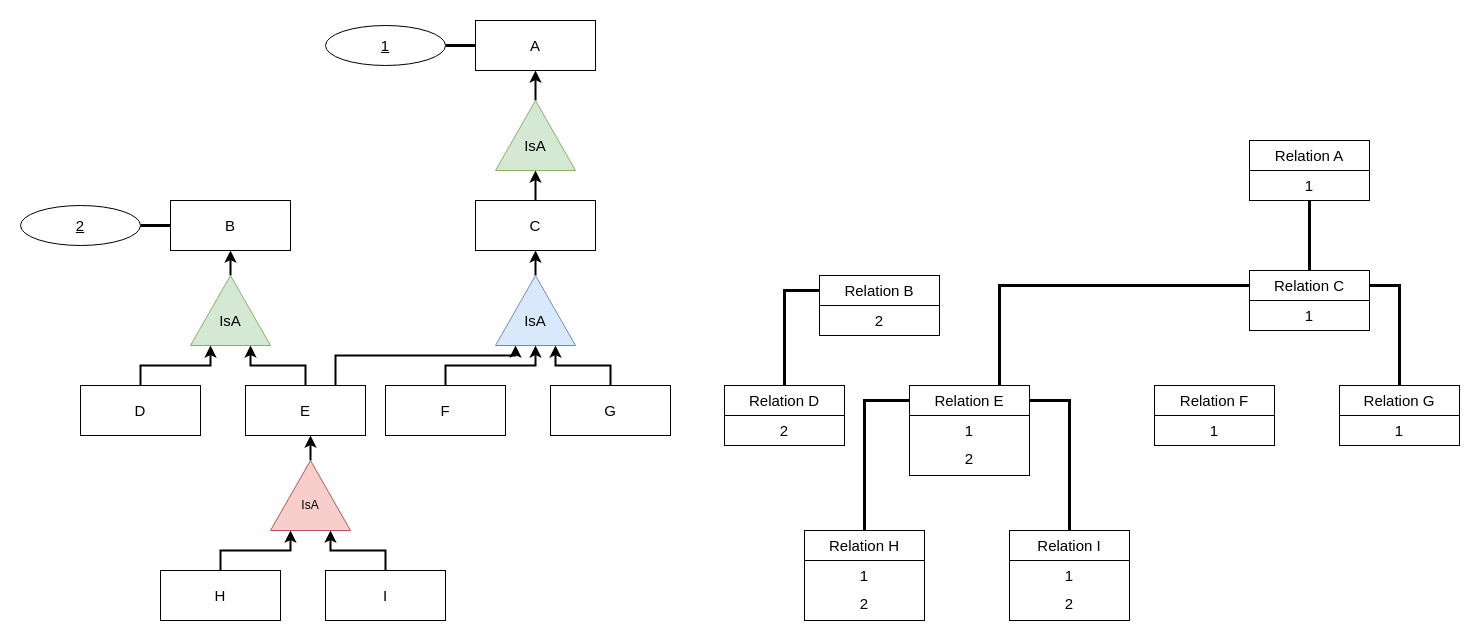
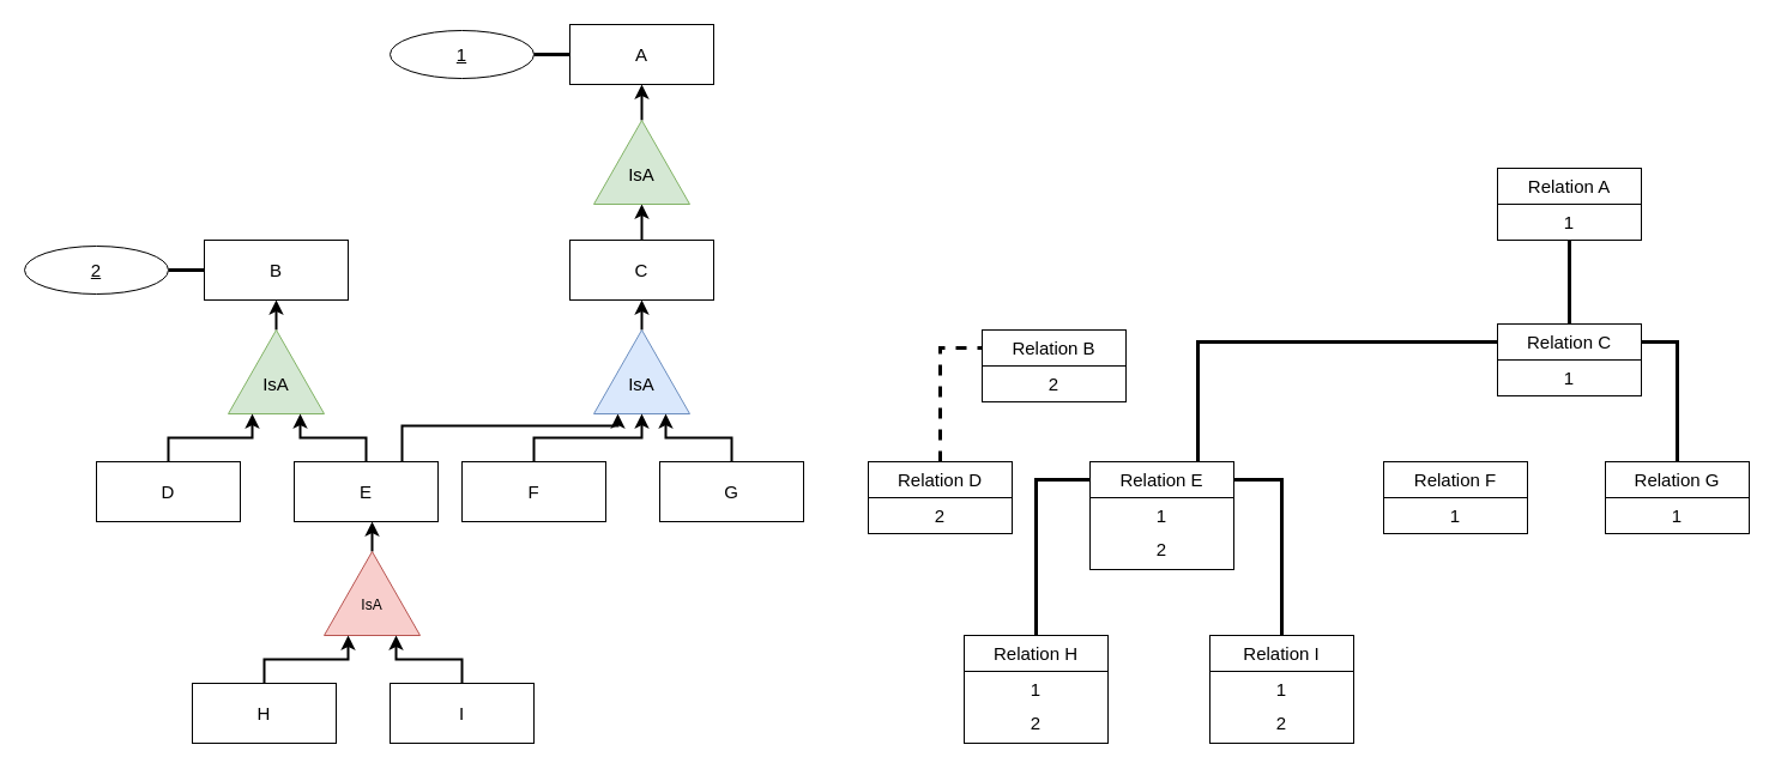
  <mxCell id="0" />
  <mxCell id="1" parent="0" />
  <mxCell id="2" value="" style="rounded=0;whiteSpace=wrap;html=1;" vertex="1" parent="1"><mxGeometry x="819" y="275" width="120" height="30" as="geometry" /></mxCell>
  <mxCell id="3" value="" style="rounded=0;whiteSpace=wrap;html=1;" vertex="1" parent="1"><mxGeometry x="819" y="305" width="120" height="30" as="geometry" /></mxCell>
  <mxCell id="4" value="Relation B" style="text;html=1;strokeColor=none;fillColor=none;align=center;verticalAlign=middle;whiteSpace=wrap;rounded=0;fontSize=15;" vertex="1" parent="1"><mxGeometry x="819" y="275" width="120" height="30" as="geometry" /></mxCell>
  <mxCell id="5" value="2" style="text;html=1;strokeColor=none;fillColor=none;align=center;verticalAlign=middle;whiteSpace=wrap;rounded=0;fontSize=15;" vertex="1" parent="1"><mxGeometry x="819" y="305" width="120" height="30" as="geometry" /></mxCell>
  <mxCell id="6" value="" style="rounded=0;whiteSpace=wrap;html=1;" vertex="1" parent="1"><mxGeometry x="724" y="385" width="120" height="30" as="geometry" /></mxCell>
  <mxCell id="7" value="" style="rounded=0;whiteSpace=wrap;html=1;" vertex="1" parent="1"><mxGeometry x="724" y="415" width="120" height="30" as="geometry" /></mxCell>
- <mxCell id="8" style="edgeStyle=orthogonalEdgeStyle;rounded=0;orthogonalLoop=1;jettySize=auto;html=1;exitX=0.5;exitY=0;exitDx=0;exitDy=0;entryX=0;entryY=0.5;entryDx=0;entryDy=0;fontSize=15;endArrow=none;endFill=0;strokeWidth=3;" edge="1" parent="1" source="9" target="4"><mxGeometry relative="1" as="geometry" /></mxCell>
+ <mxCell id="8" style="edgeStyle=orthogonalEdgeStyle;rounded=0;orthogonalLoop=1;jettySize=auto;html=1;exitX=0.5;exitY=0;exitDx=0;exitDy=0;entryX=0;entryY=0.5;entryDx=0;entryDy=0;fontSize=15;endArrow=none;endFill=0;strokeWidth=3;dashed=1;" edge="1" parent="1" source="9" target="4"><mxGeometry relative="1" as="geometry" /></mxCell>
  <mxCell id="9" value="Relation D" style="text;html=1;strokeColor=none;fillColor=none;align=center;verticalAlign=middle;whiteSpace=wrap;rounded=0;fontSize=15;" vertex="1" parent="1"><mxGeometry x="724" y="385" width="120" height="30" as="geometry" /></mxCell>
  <mxCell id="10" value="2" style="text;html=1;strokeColor=none;fillColor=none;align=center;verticalAlign=middle;whiteSpace=wrap;rounded=0;fontSize=15;" vertex="1" parent="1"><mxGeometry x="724" y="415" width="120" height="30" as="geometry" /></mxCell>
  <mxCell id="11" style="edgeStyle=orthogonalEdgeStyle;rounded=0;orthogonalLoop=1;jettySize=auto;html=1;entryX=0.5;entryY=1;entryDx=0;entryDy=0;strokeWidth=2;fillColor=#d5e8d4;strokeColor=#000000;" edge="1" parent="1" source="12" target="20"><mxGeometry relative="1" as="geometry" /></mxCell>
  <mxCell id="12" value="" style="triangle;whiteSpace=wrap;html=1;rotation=-90;fillColor=#d5e8d4;strokeColor=#82b366;" vertex="1" parent="1"><mxGeometry x="195" y="270" width="70" height="80" as="geometry" /></mxCell>
  <mxCell id="13" value="IsA" style="text;html=1;strokeColor=none;fillColor=none;align=center;verticalAlign=middle;whiteSpace=wrap;rounded=0;fontSize=15;" vertex="1" parent="1"><mxGeometry x="200" y="305" width="60" height="30" as="geometry" /></mxCell>
  <mxCell id="14" style="edgeStyle=orthogonalEdgeStyle;rounded=0;orthogonalLoop=1;jettySize=auto;html=1;entryX=0;entryY=0.25;entryDx=0;entryDy=0;strokeWidth=2;" edge="1" parent="1" source="15" target="12"><mxGeometry relative="1" as="geometry" /></mxCell>
  <mxCell id="15" value="D" style="whiteSpace=wrap;html=1;align=center;fontSize=15;" vertex="1" parent="1"><mxGeometry x="80" y="385" width="120" height="50" as="geometry" /></mxCell>
  <mxCell id="16" style="edgeStyle=orthogonalEdgeStyle;rounded=0;orthogonalLoop=1;jettySize=auto;html=1;entryX=0;entryY=0.75;entryDx=0;entryDy=0;strokeWidth=2;fillColor=#d5e8d4;strokeColor=#000000;" edge="1" parent="1" source="18" target="12"><mxGeometry relative="1" as="geometry" /></mxCell>
  <mxCell id="17" style="edgeStyle=orthogonalEdgeStyle;rounded=0;orthogonalLoop=1;jettySize=auto;html=1;entryX=0;entryY=0.25;entryDx=0;entryDy=0;strokeWidth=2;fillColor=#d5e8d4;strokeColor=#000000;" edge="1" parent="1" source="18" target="29"><mxGeometry relative="1" as="geometry"><Array as="points"><mxPoint x="335" y="355" /><mxPoint x="515" y="355" /></Array></mxGeometry></mxCell>
  <mxCell id="18" value="E" style="whiteSpace=wrap;html=1;align=center;fontSize=15;" vertex="1" parent="1"><mxGeometry x="245" y="385" width="120" height="50" as="geometry" /></mxCell>
  <mxCell id="19" style="edgeStyle=orthogonalEdgeStyle;rounded=0;orthogonalLoop=1;jettySize=auto;html=1;exitX=0;exitY=0.5;exitDx=0;exitDy=0;entryX=1;entryY=0.5;entryDx=0;entryDy=0;endArrow=none;endFill=0;strokeWidth=3;" edge="1" parent="1" source="20" target="45"><mxGeometry relative="1" as="geometry" /></mxCell>
  <mxCell id="20" value="B" style="whiteSpace=wrap;html=1;align=center;fontSize=15;" vertex="1" parent="1"><mxGeometry x="170" y="200" width="120" height="50" as="geometry" /></mxCell>
  <mxCell id="21" style="edgeStyle=orthogonalEdgeStyle;rounded=0;orthogonalLoop=1;jettySize=auto;html=1;entryX=0.5;entryY=1;entryDx=0;entryDy=0;strokeWidth=2;" edge="1" parent="1" source="22"><mxGeometry relative="1" as="geometry"><mxPoint x="310" y="435" as="targetPoint" /></mxGeometry></mxCell>
  <mxCell id="22" value="" style="triangle;whiteSpace=wrap;html=1;rotation=-90;fillColor=#f8cecc;strokeColor=#b85450;" vertex="1" parent="1"><mxGeometry x="275" y="455" width="70" height="80" as="geometry" /></mxCell>
  <mxCell id="23" value="IsA" style="text;html=1;strokeColor=none;fillColor=none;align=center;verticalAlign=middle;whiteSpace=wrap;rounded=0;" vertex="1" parent="1"><mxGeometry x="280" y="490" width="60" height="30" as="geometry" /></mxCell>
  <mxCell id="24" style="edgeStyle=orthogonalEdgeStyle;rounded=0;orthogonalLoop=1;jettySize=auto;html=1;entryX=0;entryY=0.25;entryDx=0;entryDy=0;strokeWidth=2;" edge="1" parent="1" source="25" target="22"><mxGeometry relative="1" as="geometry" /></mxCell>
  <mxCell id="25" value="H" style="whiteSpace=wrap;html=1;align=center;fontSize=15;" vertex="1" parent="1"><mxGeometry x="160" y="570" width="120" height="50" as="geometry" /></mxCell>
  <mxCell id="26" style="edgeStyle=orthogonalEdgeStyle;rounded=0;orthogonalLoop=1;jettySize=auto;html=1;entryX=0;entryY=0.75;entryDx=0;entryDy=0;strokeWidth=2;" edge="1" parent="1" source="27" target="22"><mxGeometry relative="1" as="geometry" /></mxCell>
  <mxCell id="27" value="I" style="whiteSpace=wrap;html=1;align=center;fontSize=15;" vertex="1" parent="1"><mxGeometry x="325" y="570" width="120" height="50" as="geometry" /></mxCell>
  <mxCell id="28" style="edgeStyle=orthogonalEdgeStyle;rounded=0;orthogonalLoop=1;jettySize=auto;html=1;entryX=0.5;entryY=1;entryDx=0;entryDy=0;strokeWidth=2;" edge="1" parent="1" source="29" target="36"><mxGeometry relative="1" as="geometry" /></mxCell>
  <mxCell id="29" value="" style="triangle;whiteSpace=wrap;html=1;rotation=-90;fillColor=#dae8fc;strokeColor=#6c8ebf;" vertex="1" parent="1"><mxGeometry x="500" y="270" width="70" height="80" as="geometry" /></mxCell>
  <mxCell id="30" value="IsA" style="text;html=1;strokeColor=none;fillColor=none;align=center;verticalAlign=middle;whiteSpace=wrap;rounded=0;fontSize=15;" vertex="1" parent="1"><mxGeometry x="505" y="305" width="60" height="30" as="geometry" /></mxCell>
  <mxCell id="31" style="edgeStyle=orthogonalEdgeStyle;rounded=0;orthogonalLoop=1;jettySize=auto;html=1;entryX=0;entryY=0.5;entryDx=0;entryDy=0;strokeWidth=2;fillColor=#dae8fc;strokeColor=#000000;" edge="1" parent="1" source="32" target="29"><mxGeometry relative="1" as="geometry" /></mxCell>
  <mxCell id="32" value="Entity 6" style="whiteSpace=wrap;html=1;align=center;" vertex="1" parent="1"><mxGeometry x="385" y="385" width="120" height="50" as="geometry" /></mxCell>
  <mxCell id="33" style="edgeStyle=orthogonalEdgeStyle;rounded=0;orthogonalLoop=1;jettySize=auto;html=1;entryX=0;entryY=0.75;entryDx=0;entryDy=0;strokeWidth=2;" edge="1" parent="1" source="34" target="29"><mxGeometry relative="1" as="geometry" /></mxCell>
  <mxCell id="34" value="Entity 7" style="whiteSpace=wrap;html=1;align=center;" vertex="1" parent="1"><mxGeometry x="550" y="385" width="120" height="50" as="geometry" /></mxCell>
  <mxCell id="35" style="edgeStyle=orthogonalEdgeStyle;rounded=0;orthogonalLoop=1;jettySize=auto;html=1;exitX=0.5;exitY=0;exitDx=0;exitDy=0;entryX=0;entryY=0.5;entryDx=0;entryDy=0;labelBackgroundColor=#FF0000;fontSize=23;fontColor=#FF0000;strokeColor=#000000;strokeWidth=2;fillColor=#f8cecc;" edge="1" parent="1" source="36" target="38"><mxGeometry relative="1" as="geometry" /></mxCell>
  <mxCell id="36" value="C" style="whiteSpace=wrap;html=1;align=center;fontSize=15;" vertex="1" parent="1"><mxGeometry x="475" y="200" width="120" height="50" as="geometry" /></mxCell>
  <mxCell id="37" style="edgeStyle=orthogonalEdgeStyle;rounded=0;orthogonalLoop=1;jettySize=auto;html=1;entryX=0.5;entryY=1;entryDx=0;entryDy=0;strokeWidth=2;fillColor=#f8cecc;strokeColor=#000000;" edge="1" parent="1" source="38" target="41"><mxGeometry relative="1" as="geometry" /></mxCell>
  <mxCell id="38" value="" style="triangle;whiteSpace=wrap;html=1;rotation=-90;fillColor=#d5e8d4;strokeColor=#82b366;" vertex="1" parent="1"><mxGeometry x="500" y="95" width="70" height="80" as="geometry" /></mxCell>
  <mxCell id="39" value="IsA" style="text;html=1;strokeColor=none;fillColor=none;align=center;verticalAlign=middle;whiteSpace=wrap;rounded=0;fontSize=15;" vertex="1" parent="1"><mxGeometry x="505" y="130" width="60" height="30" as="geometry" /></mxCell>
  <mxCell id="40" value="" style="edgeStyle=orthogonalEdgeStyle;rounded=0;orthogonalLoop=1;jettySize=auto;html=1;endArrow=none;endFill=0;strokeWidth=3;entryX=1;entryY=0.5;entryDx=0;entryDy=0;" edge="1" parent="1" source="41" target="44"><mxGeometry relative="1" as="geometry"><mxPoint x="445" y="0" as="targetPoint" /></mxGeometry></mxCell>
  <mxCell id="41" value="A" style="whiteSpace=wrap;html=1;align=center;fontSize=15;" vertex="1" parent="1"><mxGeometry x="475" y="20" width="120" height="50" as="geometry" /></mxCell>
  <mxCell id="42" value="F" style="whiteSpace=wrap;html=1;align=center;fontSize=15;" vertex="1" parent="1"><mxGeometry x="385" y="385" width="120" height="50" as="geometry" /></mxCell>
  <mxCell id="43" value="G" style="whiteSpace=wrap;html=1;align=center;fontSize=15;" vertex="1" parent="1"><mxGeometry x="550" y="385" width="120" height="50" as="geometry" /></mxCell>
  <mxCell id="44" value="1" style="ellipse;whiteSpace=wrap;html=1;align=center;fontStyle=4;fontSize=15;" vertex="1" parent="1"><mxGeometry x="325" y="25" width="120" height="40" as="geometry" /></mxCell>
  <mxCell id="45" value="2" style="ellipse;whiteSpace=wrap;html=1;align=center;fontStyle=4;fontSize=15;" vertex="1" parent="1"><mxGeometry x="20" y="205" width="120" height="40" as="geometry" /></mxCell>
  <mxCell id="46" value="" style="rounded=0;whiteSpace=wrap;html=1;" vertex="1" parent="1"><mxGeometry x="909" y="385" width="120" height="30" as="geometry" /></mxCell>
  <mxCell id="47" value="" style="rounded=0;whiteSpace=wrap;html=1;" vertex="1" parent="1"><mxGeometry x="909" y="415" width="120" height="60" as="geometry" /></mxCell>
  <mxCell id="48" style="edgeStyle=orthogonalEdgeStyle;rounded=0;orthogonalLoop=1;jettySize=auto;html=1;exitX=0.75;exitY=0;exitDx=0;exitDy=0;entryX=0;entryY=0.5;entryDx=0;entryDy=0;fontSize=15;endArrow=none;endFill=0;strokeWidth=3;" edge="1" parent="1" source="49" target="76"><mxGeometry relative="1" as="geometry"><Array as="points"><mxPoint x="999" y="285" /></Array></mxGeometry></mxCell>
  <mxCell id="49" value="Relation E" style="text;html=1;strokeColor=none;fillColor=none;align=center;verticalAlign=middle;whiteSpace=wrap;rounded=0;fontSize=15;" vertex="1" parent="1"><mxGeometry x="909" y="385" width="120" height="30" as="geometry" /></mxCell>
  <mxCell id="50" value="1" style="text;html=1;strokeColor=none;fillColor=none;align=center;verticalAlign=middle;whiteSpace=wrap;rounded=0;fontSize=15;" vertex="1" parent="1"><mxGeometry x="909" y="415" width="120" height="30" as="geometry" /></mxCell>
  <mxCell id="51" value="2" style="text;html=1;strokeColor=none;fillColor=none;align=center;verticalAlign=middle;whiteSpace=wrap;rounded=0;fontSize=15;" vertex="1" parent="1"><mxGeometry x="909" y="440" width="120" height="35" as="geometry" /></mxCell>
  <mxCell id="52" value="" style="rounded=0;whiteSpace=wrap;html=1;" vertex="1" parent="1"><mxGeometry x="804" y="530" width="120" height="30" as="geometry" /></mxCell>
  <mxCell id="53" value="" style="rounded=0;whiteSpace=wrap;html=1;" vertex="1" parent="1"><mxGeometry x="804" y="560" width="120" height="60" as="geometry" /></mxCell>
  <mxCell id="54" style="edgeStyle=orthogonalEdgeStyle;rounded=0;orthogonalLoop=1;jettySize=auto;html=1;exitX=0.5;exitY=0;exitDx=0;exitDy=0;entryX=0;entryY=0.5;entryDx=0;entryDy=0;fontSize=15;endArrow=none;endFill=0;strokeWidth=3;" edge="1" parent="1" source="55" target="49"><mxGeometry relative="1" as="geometry" /></mxCell>
  <mxCell id="55" value="Relation H" style="text;html=1;strokeColor=none;fillColor=none;align=center;verticalAlign=middle;whiteSpace=wrap;rounded=0;fontSize=15;" vertex="1" parent="1"><mxGeometry x="804" y="530" width="120" height="30" as="geometry" /></mxCell>
  <mxCell id="56" value="1" style="text;html=1;strokeColor=none;fillColor=none;align=center;verticalAlign=middle;whiteSpace=wrap;rounded=0;fontSize=15;" vertex="1" parent="1"><mxGeometry x="804" y="560" width="120" height="30" as="geometry" /></mxCell>
  <mxCell id="57" value="2" style="text;html=1;strokeColor=none;fillColor=none;align=center;verticalAlign=middle;whiteSpace=wrap;rounded=0;fontSize=15;" vertex="1" parent="1"><mxGeometry x="804" y="585" width="120" height="35" as="geometry" /></mxCell>
  <mxCell id="58" value="" style="rounded=0;whiteSpace=wrap;html=1;" vertex="1" parent="1"><mxGeometry x="1009" y="530" width="120" height="30" as="geometry" /></mxCell>
  <mxCell id="59" value="" style="rounded=0;whiteSpace=wrap;html=1;" vertex="1" parent="1"><mxGeometry x="1009" y="560" width="120" height="60" as="geometry" /></mxCell>
  <mxCell id="60" style="edgeStyle=orthogonalEdgeStyle;rounded=0;orthogonalLoop=1;jettySize=auto;html=1;exitX=0.5;exitY=0;exitDx=0;exitDy=0;fontSize=15;endArrow=none;endFill=0;strokeWidth=3;" edge="1" parent="1" source="61"><mxGeometry relative="1" as="geometry"><mxPoint x="1029" y="400" as="targetPoint" /><Array as="points"><mxPoint x="1069" y="400" /><mxPoint x="1029" y="400" /></Array></mxGeometry></mxCell>
  <mxCell id="61" value="Relation I" style="text;html=1;strokeColor=none;fillColor=none;align=center;verticalAlign=middle;whiteSpace=wrap;rounded=0;fontSize=15;" vertex="1" parent="1"><mxGeometry x="1009" y="530" width="120" height="30" as="geometry" /></mxCell>
  <mxCell id="62" value="1" style="text;html=1;strokeColor=none;fillColor=none;align=center;verticalAlign=middle;whiteSpace=wrap;rounded=0;fontSize=15;" vertex="1" parent="1"><mxGeometry x="1009" y="560" width="120" height="30" as="geometry" /></mxCell>
  <mxCell id="63" value="2" style="text;html=1;strokeColor=none;fillColor=none;align=center;verticalAlign=middle;whiteSpace=wrap;rounded=0;fontSize=15;" vertex="1" parent="1"><mxGeometry x="1009" y="585" width="120" height="35" as="geometry" /></mxCell>
  <mxCell id="64" value="" style="rounded=0;whiteSpace=wrap;html=1;" vertex="1" parent="1"><mxGeometry x="1154" y="385" width="120" height="30" as="geometry" /></mxCell>
  <mxCell id="65" value="" style="rounded=0;whiteSpace=wrap;html=1;" vertex="1" parent="1"><mxGeometry x="1154" y="415" width="120" height="30" as="geometry" /></mxCell>
  <mxCell id="66" value="Relation F" style="text;html=1;strokeColor=none;fillColor=none;align=center;verticalAlign=middle;whiteSpace=wrap;rounded=0;fontSize=15;" vertex="1" parent="1"><mxGeometry x="1154" y="385" width="120" height="30" as="geometry" /></mxCell>
  <mxCell id="67" value="1" style="text;html=1;strokeColor=none;fillColor=none;align=center;verticalAlign=middle;whiteSpace=wrap;rounded=0;fontSize=15;" vertex="1" parent="1"><mxGeometry x="1154" y="415" width="120" height="30" as="geometry" /></mxCell>
  <mxCell id="68" value="" style="rounded=0;whiteSpace=wrap;html=1;" vertex="1" parent="1"><mxGeometry x="1339" y="385" width="120" height="30" as="geometry" /></mxCell>
  <mxCell id="69" value="" style="rounded=0;whiteSpace=wrap;html=1;" vertex="1" parent="1"><mxGeometry x="1339" y="415" width="120" height="30" as="geometry" /></mxCell>
  <mxCell id="70" style="edgeStyle=orthogonalEdgeStyle;rounded=0;orthogonalLoop=1;jettySize=auto;html=1;exitX=0.5;exitY=0;exitDx=0;exitDy=0;entryX=1;entryY=0.5;entryDx=0;entryDy=0;fontSize=15;endArrow=none;endFill=0;strokeWidth=3;" edge="1" parent="1" source="71" target="76"><mxGeometry relative="1" as="geometry" /></mxCell>
  <mxCell id="71" value="Relation G" style="text;html=1;strokeColor=none;fillColor=none;align=center;verticalAlign=middle;whiteSpace=wrap;rounded=0;fontSize=15;" vertex="1" parent="1"><mxGeometry x="1339" y="385" width="120" height="30" as="geometry" /></mxCell>
  <mxCell id="72" value="1" style="text;html=1;strokeColor=none;fillColor=none;align=center;verticalAlign=middle;whiteSpace=wrap;rounded=0;fontSize=15;" vertex="1" parent="1"><mxGeometry x="1339" y="415" width="120" height="30" as="geometry" /></mxCell>
  <mxCell id="73" value="" style="rounded=0;whiteSpace=wrap;html=1;" vertex="1" parent="1"><mxGeometry x="1249" y="270" width="120" height="30" as="geometry" /></mxCell>
  <mxCell id="74" value="" style="rounded=0;whiteSpace=wrap;html=1;" vertex="1" parent="1"><mxGeometry x="1249" y="300" width="120" height="30" as="geometry" /></mxCell>
  <mxCell id="75" style="edgeStyle=orthogonalEdgeStyle;rounded=0;orthogonalLoop=1;jettySize=auto;html=1;exitX=0.5;exitY=0;exitDx=0;exitDy=0;entryX=0.5;entryY=1;entryDx=0;entryDy=0;fontSize=15;endArrow=none;endFill=0;strokeWidth=3;" edge="1" parent="1" source="76" target="81"><mxGeometry relative="1" as="geometry" /></mxCell>
  <mxCell id="76" value="Relation C" style="text;html=1;strokeColor=none;fillColor=none;align=center;verticalAlign=middle;whiteSpace=wrap;rounded=0;fontSize=15;" vertex="1" parent="1"><mxGeometry x="1249" y="270" width="120" height="30" as="geometry" /></mxCell>
  <mxCell id="77" value="1" style="text;html=1;strokeColor=none;fillColor=none;align=center;verticalAlign=middle;whiteSpace=wrap;rounded=0;fontSize=15;" vertex="1" parent="1"><mxGeometry x="1249" y="300" width="120" height="30" as="geometry" /></mxCell>
  <mxCell id="78" value="" style="rounded=0;whiteSpace=wrap;html=1;" vertex="1" parent="1"><mxGeometry x="1249" y="140" width="120" height="30" as="geometry" /></mxCell>
  <mxCell id="79" value="" style="rounded=0;whiteSpace=wrap;html=1;" vertex="1" parent="1"><mxGeometry x="1249" y="170" width="120" height="30" as="geometry" /></mxCell>
  <mxCell id="80" value="Relation A" style="text;html=1;strokeColor=none;fillColor=none;align=center;verticalAlign=middle;whiteSpace=wrap;rounded=0;fontSize=15;" vertex="1" parent="1"><mxGeometry x="1249" y="140" width="120" height="30" as="geometry" /></mxCell>
  <mxCell id="81" value="1" style="text;html=1;strokeColor=none;fillColor=none;align=center;verticalAlign=middle;whiteSpace=wrap;rounded=0;fontSize=15;" vertex="1" parent="1"><mxGeometry x="1249" y="170" width="120" height="30" as="geometry" /></mxCell>
